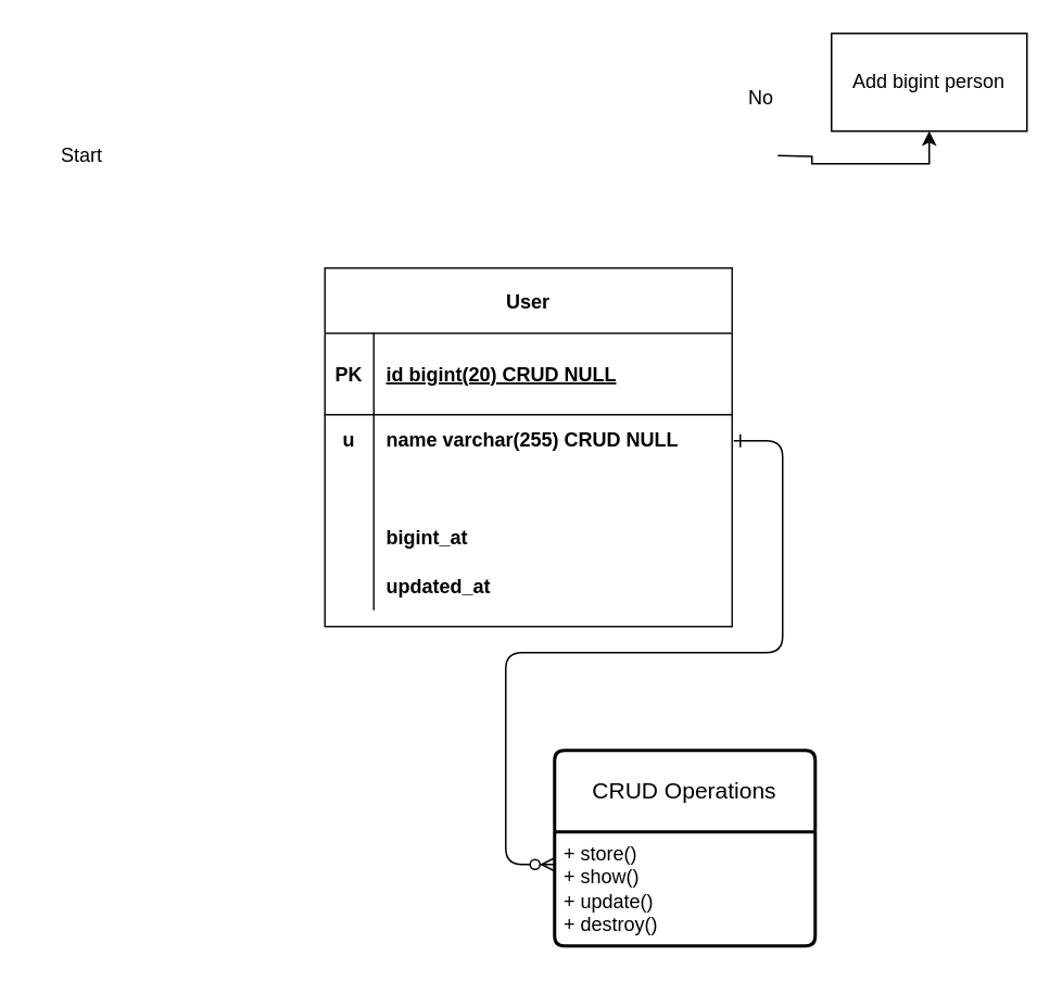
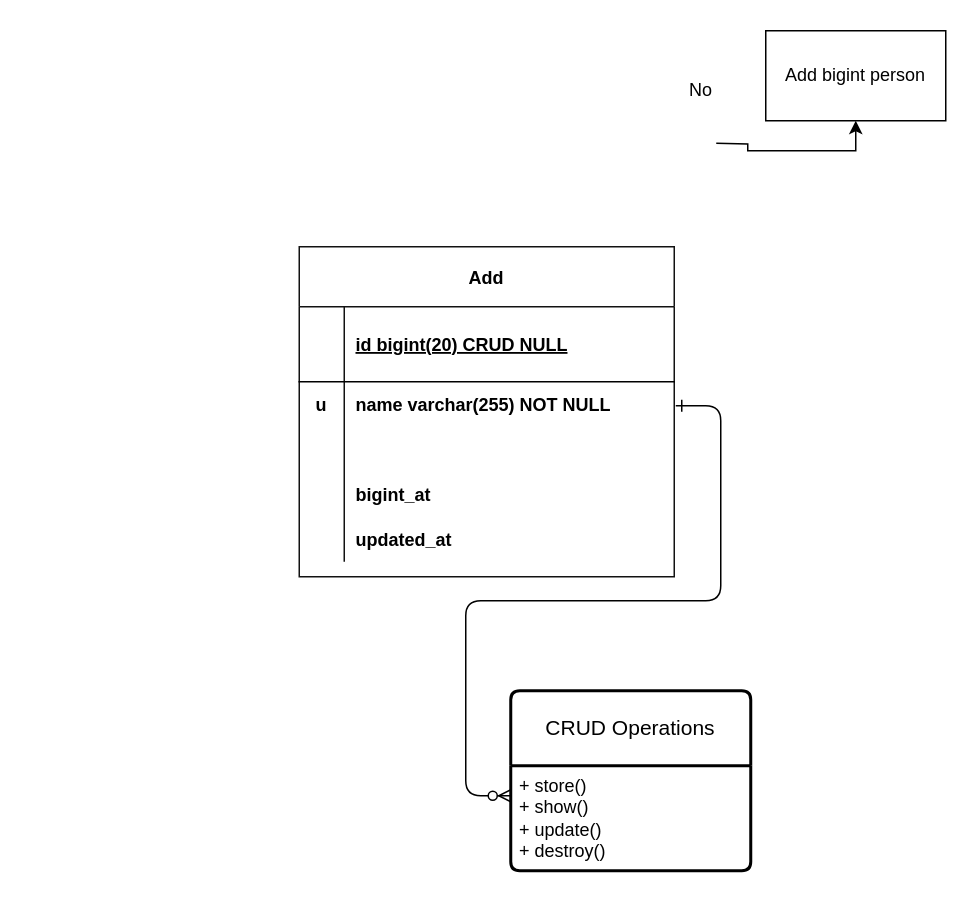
  <mxCell id="0" />
  <mxCell id="1" parent="0" />
  <mxCell id="2" value="" style="edgeStyle=entityRelationEdgeStyle;endArrow=ERzeroToMany;startArrow=ERone;endFill=1;startFill=0;exitX=1;exitY=0.5;exitDx=0;exitDy=0;" parent="1" edge="1"><mxGeometry width="100" height="100" relative="1" as="geometry"><mxPoint x="450" y="270" as="sourcePoint" /><mxPoint x="340" y="530" as="targetPoint" /><Array as="points"><mxPoint x="620" y="520" /><mxPoint x="610" y="530" /><mxPoint x="580" y="480" /><mxPoint x="350" y="415" /><mxPoint x="350" y="530" /><mxPoint x="350" y="530" /></Array></mxGeometry></mxCell>
- <mxCell id="3" value="User" style="shape=table;startSize=40;container=1;collapsible=1;childLayout=tableLayout;fixedRows=1;rowLines=0;fontStyle=1;align=center;resizeLast=1;strokeColor=#121212;" parent="1" vertex="1"><mxGeometry x="199" y="164" width="250" height="220" as="geometry" /></mxCell>
+ <mxCell id="3" value="Add" style="shape=table;startSize=40;container=1;collapsible=1;childLayout=tableLayout;fixedRows=1;rowLines=0;fontStyle=1;align=center;resizeLast=1;strokeColor=#121212;" parent="1" vertex="1"><mxGeometry x="199" y="164" width="250" height="220" as="geometry" /></mxCell>
  <mxCell id="4" value="" style="shape=partialRectangle;collapsible=0;dropTarget=0;pointerEvents=0;fillColor=none;points=[[0,0.5],[1,0.5]];portConstraint=eastwest;top=0;left=0;right=0;bottom=1;" parent="3" vertex="1"><mxGeometry y="40" width="250" height="50" as="geometry" /></mxCell>
- <mxCell id="5" value="PK" style="shape=partialRectangle;overflow=hidden;connectable=0;fillColor=none;top=0;left=0;bottom=0;right=0;fontStyle=1;" parent="4" vertex="1"><mxGeometry width="30" height="50" as="geometry"><mxRectangle width="30" height="50" as="alternateBounds" /></mxGeometry></mxCell>
  <mxCell id="6" value="id bigint(20) CRUD NULL " style="shape=partialRectangle;overflow=hidden;connectable=0;fillColor=none;top=0;left=0;bottom=0;right=0;align=left;spacingLeft=6;fontStyle=5;" parent="4" vertex="1"><mxGeometry x="30" width="220" height="50" as="geometry"><mxRectangle width="220" height="50" as="alternateBounds" /></mxGeometry></mxCell>
  <mxCell id="7" value="" style="shape=partialRectangle;collapsible=0;dropTarget=0;pointerEvents=0;fillColor=none;points=[[0,0.5],[1,0.5]];portConstraint=eastwest;top=0;left=0;right=0;bottom=0;" parent="3" vertex="1"><mxGeometry y="90" width="250" height="30" as="geometry" /></mxCell>
  <mxCell id="8" value="u" style="shape=partialRectangle;overflow=hidden;connectable=0;fillColor=none;top=0;left=0;bottom=0;right=0;fontStyle=1" parent="7" vertex="1"><mxGeometry width="30" height="30" as="geometry"><mxRectangle width="30" height="30" as="alternateBounds" /></mxGeometry></mxCell>
- <mxCell id="9" value="name varchar(255) CRUD NULL" style="shape=partialRectangle;overflow=hidden;connectable=0;fillColor=none;top=0;left=0;bottom=0;right=0;align=left;spacingLeft=6;fontStyle=1" parent="7" vertex="1"><mxGeometry x="30" width="220" height="30" as="geometry"><mxRectangle width="220" height="30" as="alternateBounds" /></mxGeometry></mxCell>
+ <mxCell id="9" value="name varchar(255) NOT NULL" style="shape=partialRectangle;overflow=hidden;connectable=0;fillColor=none;top=0;left=0;bottom=0;right=0;align=left;spacingLeft=6;fontStyle=1" parent="7" vertex="1"><mxGeometry x="30" width="220" height="30" as="geometry"><mxRectangle width="220" height="30" as="alternateBounds" /></mxGeometry></mxCell>
  <mxCell id="10" style="shape=partialRectangle;collapsible=0;dropTarget=0;pointerEvents=0;fillColor=none;points=[[0,0.5],[1,0.5]];portConstraint=eastwest;top=0;left=0;right=0;bottom=0;" vertex="1" parent="3"><mxGeometry y="120" width="250" height="30" as="geometry" /></mxCell>
  <mxCell id="11" style="shape=partialRectangle;overflow=hidden;connectable=0;fillColor=none;top=0;left=0;bottom=0;right=0;fontStyle=1" vertex="1" parent="10"><mxGeometry width="30" height="30" as="geometry"><mxRectangle width="30" height="30" as="alternateBounds" /></mxGeometry></mxCell>
  <mxCell id="12" style="shape=partialRectangle;collapsible=0;dropTarget=0;pointerEvents=0;fillColor=none;points=[[0,0.5],[1,0.5]];portConstraint=eastwest;top=0;left=0;right=0;bottom=0;" vertex="1" parent="3"><mxGeometry y="150" width="250" height="30" as="geometry" /></mxCell>
  <mxCell id="13" style="shape=partialRectangle;overflow=hidden;connectable=0;fillColor=none;top=0;left=0;bottom=0;right=0;fontStyle=1" vertex="1" parent="12"><mxGeometry width="30" height="30" as="geometry"><mxRectangle width="30" height="30" as="alternateBounds" /></mxGeometry></mxCell>
  <mxCell id="14" value="bigint_at" style="shape=partialRectangle;overflow=hidden;connectable=0;fillColor=none;top=0;left=0;bottom=0;right=0;align=left;spacingLeft=6;fontStyle=1" vertex="1" parent="12"><mxGeometry x="30" width="220" height="30" as="geometry"><mxRectangle width="220" height="30" as="alternateBounds" /></mxGeometry></mxCell>
  <mxCell id="15" style="shape=partialRectangle;collapsible=0;dropTarget=0;pointerEvents=0;fillColor=none;points=[[0,0.5],[1,0.5]];portConstraint=eastwest;top=0;left=0;right=0;bottom=0;" vertex="1" parent="3"><mxGeometry y="180" width="250" height="30" as="geometry" /></mxCell>
  <mxCell id="16" style="shape=partialRectangle;overflow=hidden;connectable=0;fillColor=none;top=0;left=0;bottom=0;right=0;fontStyle=1" vertex="1" parent="15"><mxGeometry width="30" height="30" as="geometry"><mxRectangle width="30" height="30" as="alternateBounds" /></mxGeometry></mxCell>
  <mxCell id="17" value="updated_at" style="shape=partialRectangle;overflow=hidden;connectable=0;fillColor=none;top=0;left=0;bottom=0;right=0;align=left;spacingLeft=6;fontStyle=1" vertex="1" parent="15"><mxGeometry x="30" width="220" height="30" as="geometry"><mxRectangle width="220" height="30" as="alternateBounds" /></mxGeometry></mxCell>
  <mxCell id="18" value="CRUD Operations" style="swimlane;childLayout=stackLayout;horizontal=1;startSize=50;horizontalStack=0;rounded=1;fontSize=14;fontStyle=0;strokeWidth=2;resizeParent=0;resizeLast=1;shadow=0;dashed=0;align=center;arcSize=4;whiteSpace=wrap;html=1;rotation=0;" parent="1" vertex="1"><mxGeometry x="340" y="460" width="160" height="120" as="geometry" /></mxCell>
  <mxCell id="19" value="+ store()&lt;br&gt;+ show()&lt;br&gt;+ update()&lt;br&gt;+ destroy()" style="align=left;strokeColor=none;fillColor=none;spacingLeft=4;fontSize=12;verticalAlign=top;resizable=0;rotatable=0;part=1;html=1;rotation=0;" parent="18" vertex="1"><mxGeometry y="50" width="160" height="70" as="geometry" /></mxCell>
  <mxCell id="20" value="" style="edgeStyle=orthogonalEdgeStyle;rounded=0;orthogonalLoop=1;jettySize=auto;html=1;" parent="1" target="21" edge="1"><mxGeometry relative="1" as="geometry"><mxPoint x="477" y="95" as="sourcePoint" /></mxGeometry></mxCell>
  <mxCell id="21" value="Add bigint person" style="whiteSpace=wrap;html=1;" parent="1" vertex="1"><mxGeometry x="510" y="20" width="120" height="60" as="geometry" /></mxCell>
  <mxCell id="22" value="No" style="text;html=1;strokeColor=none;fillColor=none;align=center;verticalAlign=middle;whiteSpace=wrap;rounded=0;" parent="1" vertex="1"><mxGeometry x="437" y="45" width="60" height="30" as="geometry" /></mxCell>
- <mxCell id="23" value="Start" style="text;html=1;strokeColor=none;fillColor=none;align=center;verticalAlign=middle;whiteSpace=wrap;rounded=0;" parent="1" vertex="1"><mxGeometry x="20" y="80" width="60" height="30" as="geometry" /></mxCell>
